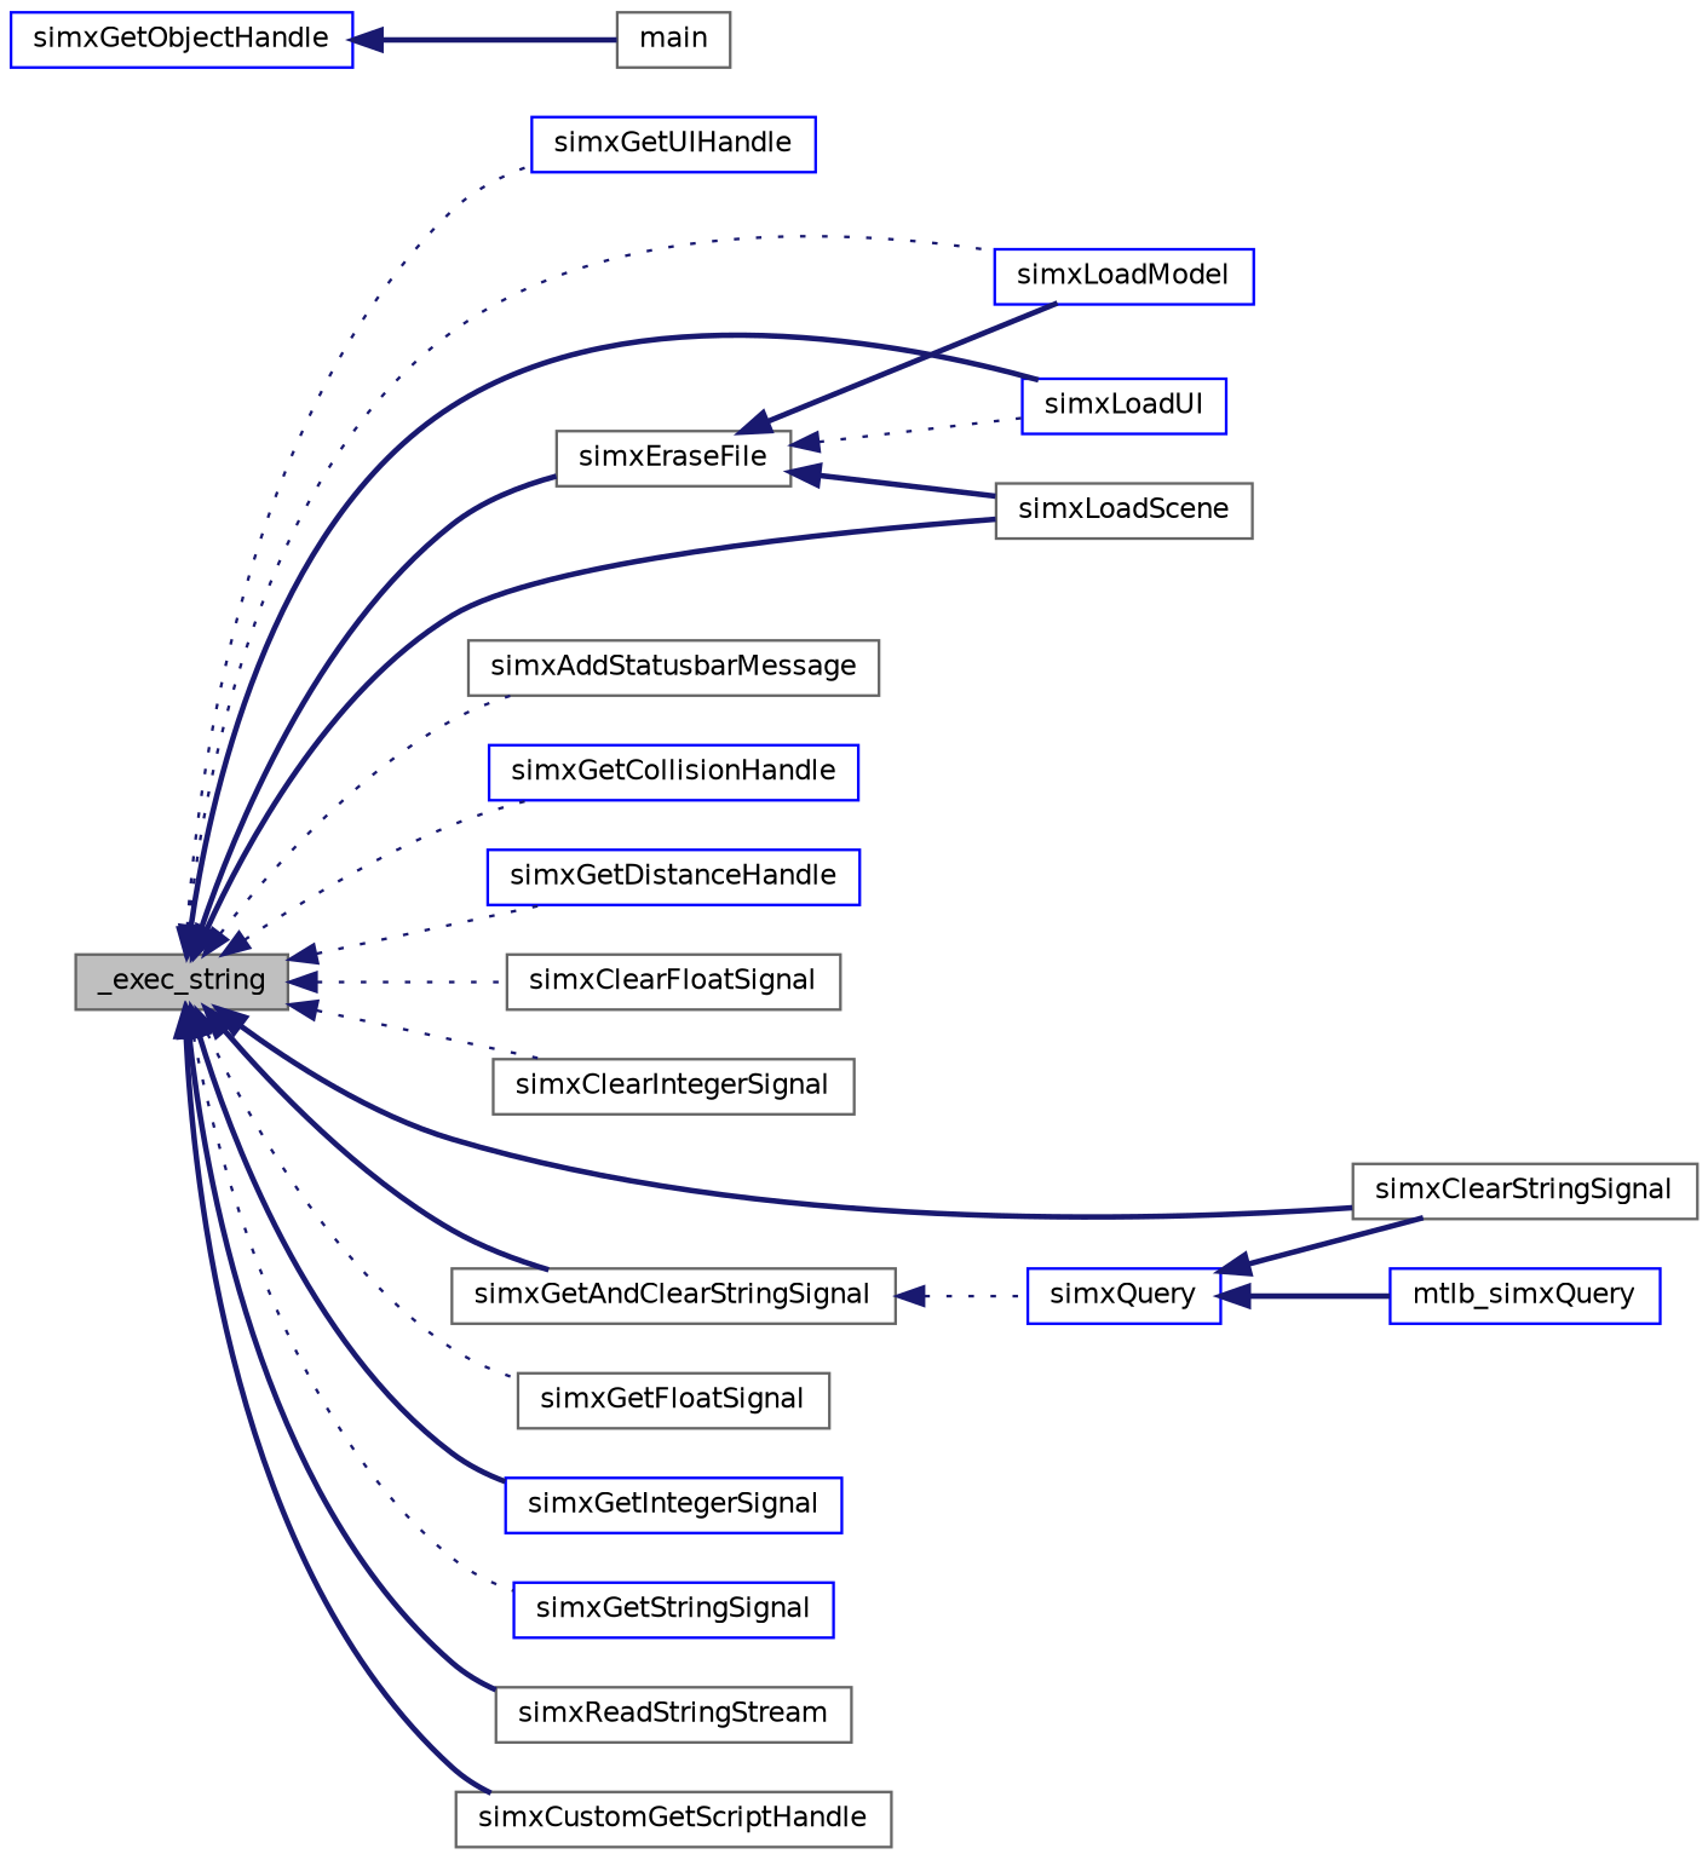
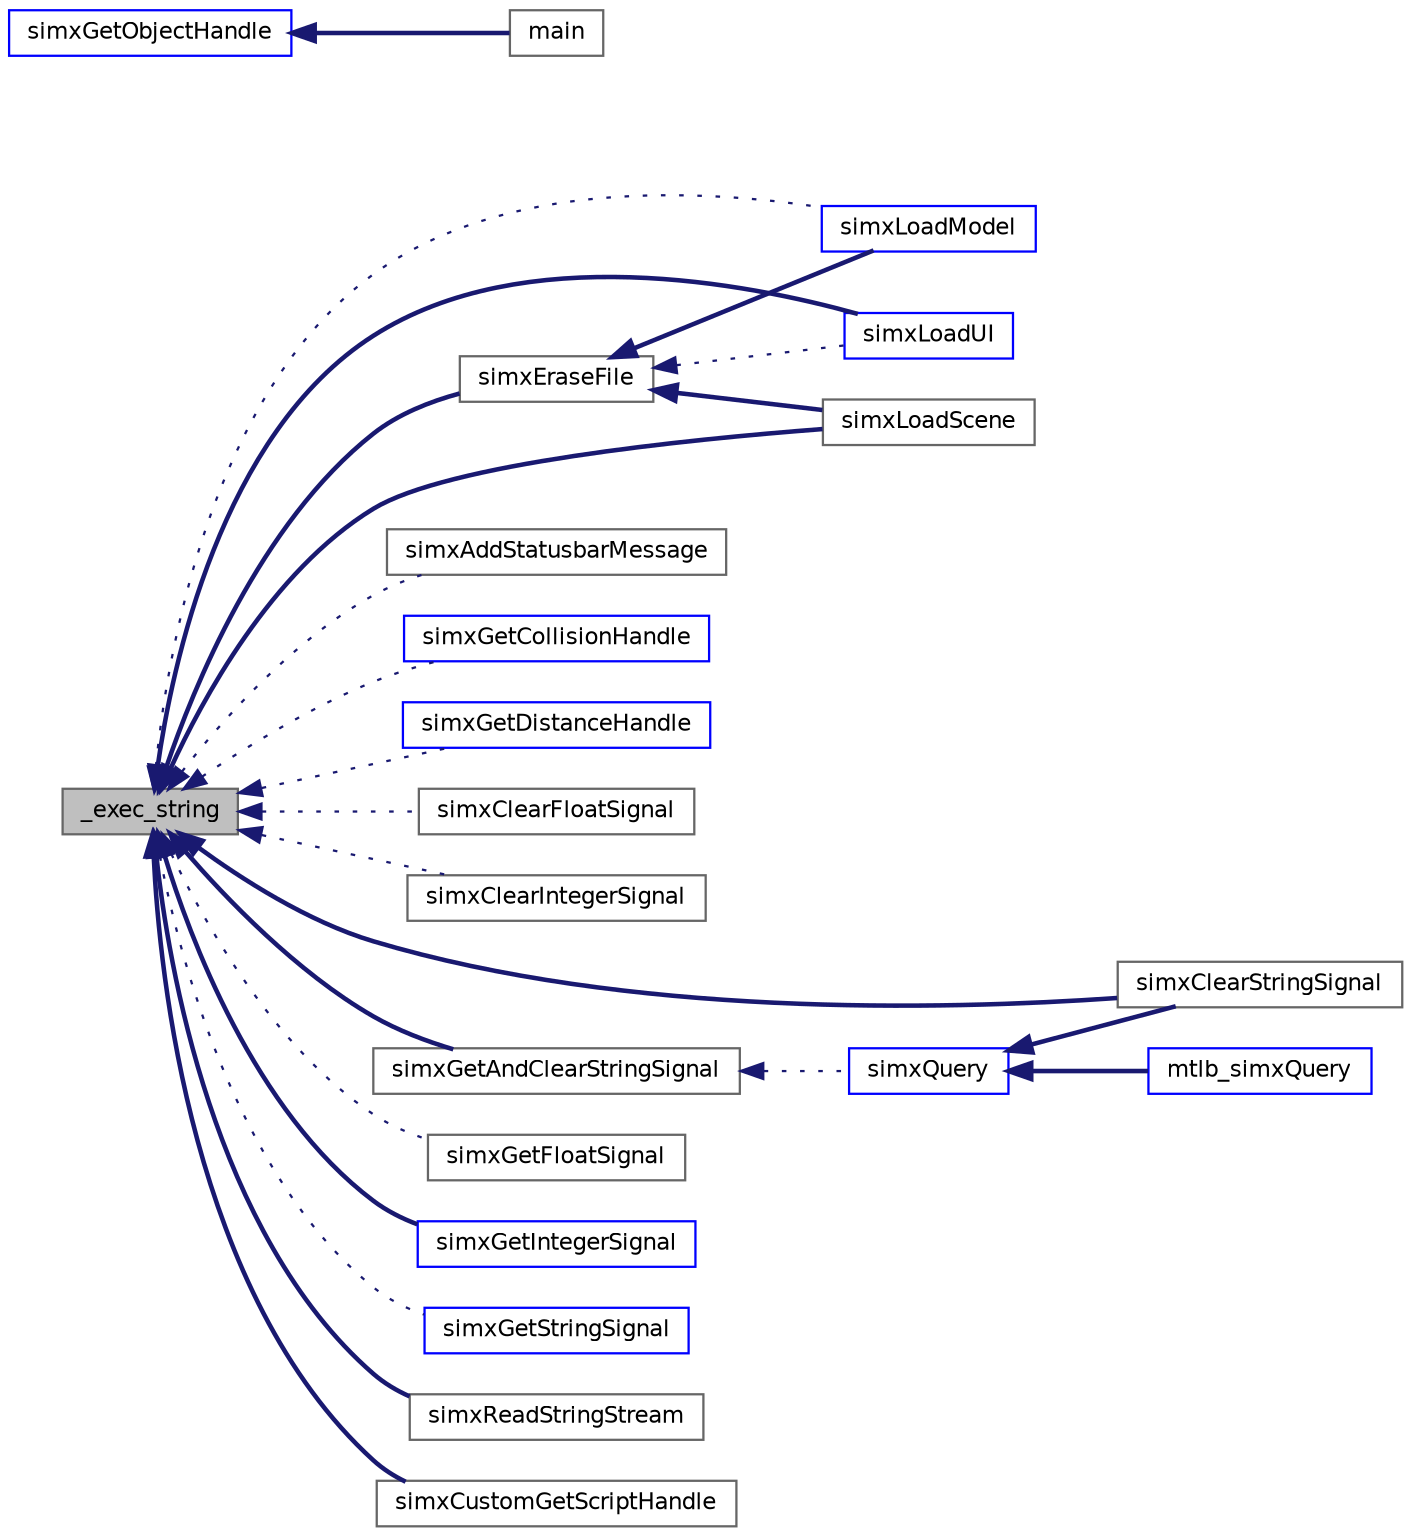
  digraph {
    rankdir=LR
    node [color=gray40 fillcolor=white fontname=Helvetica fontsize=10 shape=record style=filled]
    edge [color=midnightblue dir=back fontname=Helvetica fontsize=10 labelfontname=Helvetica labelfontsize=10 style=bold]
    n1 [fillcolor=grey75 fontcolor=black height=0.2 label=_exec_string width=0.4]
-   n2 [color=blue height=0.2 label=simxGetUIHandle width=0.4]
    n3 [height=0.2 label=simxEraseFile width=0.4]
    n4 [color=blue height=0.2 label=simxLoadModel width=0.4]
    n5 [color=blue height=0.2 label=simxLoadUI width=0.4]
    n6 [height=0.2 label=simxLoadScene width=0.4]
    n7 [height=0.2 label=simxAddStatusbarMessage width=0.4]
    n8 [color=blue height=0.2 label=simxGetCollisionHandle width=0.4]
    n9 [color=blue height=0.2 label=simxGetDistanceHandle width=0.4]
    n10 [height=0.2 label=simxClearFloatSignal width=0.4]
    n11 [height=0.2 label=simxClearIntegerSignal width=0.4]
    n12 [height=0.2 label=simxClearStringSignal width=0.4]
    n13 [height=0.2 label=simxGetFloatSignal width=0.4]
    n14 [color=blue height=0.2 label=simxGetIntegerSignal width=0.4]
    n15 [color=blue height=0.2 label=simxGetStringSignal width=0.4]
    n16 [height=0.2 label=simxGetAndClearStringSignal width=0.4]
    n17 [height=0.2 label=simxReadStringStream width=0.4]
    n18 [height=0.2 label=simxCustomGetScriptHandle width=0.4]
    n19 [color=blue height=0.2 label=simxGetObjectHandle width=0.4]
    n20 [height=0.2 label=main width=0.4]
    n21 [color=blue height=0.2 label=simxQuery width=0.4]
    n22 [color=blue height=0.2 label=mtlb_simxQuery width=0.4]
-   n1 -> n2 [style=dotted]
    n1 -> n3
    n1 -> n4 [style=dotted]
    n1 -> n5
    n1 -> n6
    n1 -> n7 [style=dotted]
    n1 -> n8 [style=dotted]
    n1 -> n9 [style=dotted]
    n1 -> n10 [style=dotted]
    n1 -> n11 [style=dotted]
    n1 -> n12
    n1 -> n13 [style=dotted]
    n1 -> n14
    n1 -> n15 [style=dotted]
    n1 -> n16
    n1 -> n17
    n1 -> n18
    n3 -> n4
    n3 -> n5 [style=dotted]
    n3 -> n6
    n16 -> n21 [style=dotted]
    n19 -> n20
    n21 -> n12
    n21 -> n22
  }
